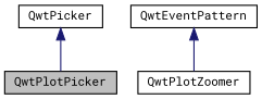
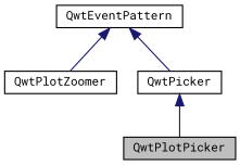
  digraph {
    fontname="Roboto Mono"
    node [color=black fillcolor=white fontname="Roboto Mono" fontsize=10 shape=record style=filled]
    edge [color=midnightblue dir=back fontname="Roboto Mono" fontsize=10 labelfontname=FreeSans labelfontsize=10 style=solid]
    n1 [fillcolor=grey75 fontcolor=black height=0.2 label=QwtPlotPicker width=0.4]
    n2 [height=0.2 label=QwtPlotZoomer width=0.4]
    n3 [height=0.2 label=QwtPicker width=0.4]
    n4 [height=0.2 label=QwtEventPattern width=0.4]
    n3 -> n1
    n4 -> n2
+   n4 -> n3
  }
